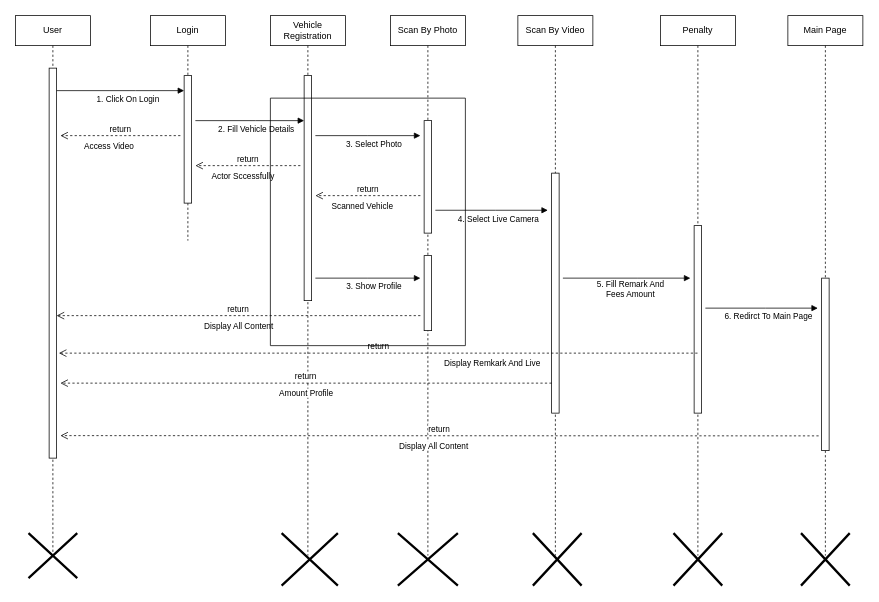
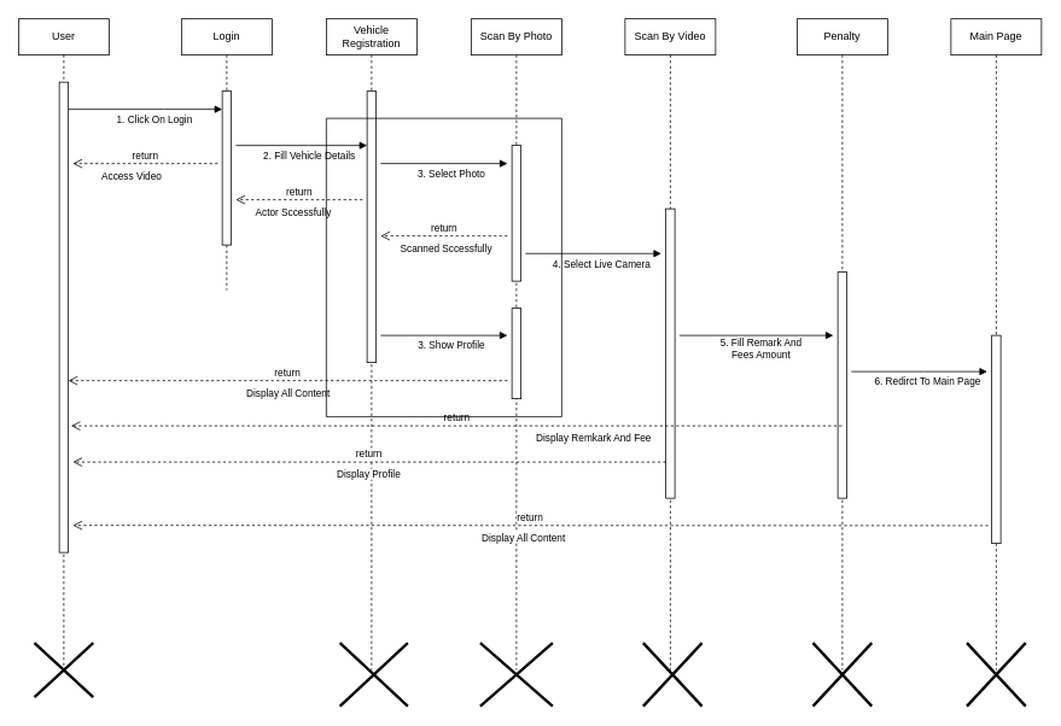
  <mxCell id="0" />
  <mxCell id="1" parent="0" />
  <mxCell id="2" value="User" style="shape=umlLifeline;perimeter=lifelinePerimeter;whiteSpace=wrap;html=1;container=0;dropTarget=0;collapsible=0;recursiveResize=0;outlineConnect=0;portConstraint=eastwest;newEdgeStyle={&quot;edgeStyle&quot;:&quot;elbowEdgeStyle&quot;,&quot;elbow&quot;:&quot;vertical&quot;,&quot;curved&quot;:0,&quot;rounded&quot;:0};" parent="1" vertex="1"><mxGeometry x="20" y="20" width="100" height="720" as="geometry" /></mxCell>
  <mxCell id="3" value="" style="html=1;points=[];perimeter=orthogonalPerimeter;outlineConnect=0;targetShapes=umlLifeline;portConstraint=eastwest;newEdgeStyle={&quot;edgeStyle&quot;:&quot;elbowEdgeStyle&quot;,&quot;elbow&quot;:&quot;vertical&quot;,&quot;curved&quot;:0,&quot;rounded&quot;:0};" parent="2" vertex="1"><mxGeometry x="45" y="70" width="10" height="520" as="geometry" /></mxCell>
  <mxCell id="4" value="Login" style="shape=umlLifeline;perimeter=lifelinePerimeter;whiteSpace=wrap;html=1;container=0;dropTarget=0;collapsible=0;recursiveResize=0;outlineConnect=0;portConstraint=eastwest;newEdgeStyle={&quot;edgeStyle&quot;:&quot;elbowEdgeStyle&quot;,&quot;elbow&quot;:&quot;vertical&quot;,&quot;curved&quot;:0,&quot;rounded&quot;:0};" parent="1" vertex="1"><mxGeometry x="200" y="20" width="100" height="300" as="geometry" /></mxCell>
  <mxCell id="5" value="" style="html=1;points=[];perimeter=orthogonalPerimeter;outlineConnect=0;targetShapes=umlLifeline;portConstraint=eastwest;newEdgeStyle={&quot;edgeStyle&quot;:&quot;elbowEdgeStyle&quot;,&quot;elbow&quot;:&quot;vertical&quot;,&quot;curved&quot;:0,&quot;rounded&quot;:0};" parent="4" vertex="1"><mxGeometry x="45" y="80" width="10" height="170" as="geometry" /></mxCell>
  <mxCell id="6" value="1. Click On Login" style="html=1;verticalAlign=bottom;endArrow=block;edgeStyle=elbowEdgeStyle;elbow=vertical;curved=0;rounded=0;" parent="1" source="3" target="5" edge="1"><mxGeometry x="0.118" y="-20" relative="1" as="geometry"><mxPoint x="175" y="110" as="sourcePoint" /><Array as="points"><mxPoint x="180" y="120" /></Array><mxPoint as="offset" /></mxGeometry></mxCell>
  <mxCell id="7" value="Vehicle&lt;br&gt;Registration" style="shape=umlLifeline;perimeter=lifelinePerimeter;whiteSpace=wrap;html=1;container=0;dropTarget=0;collapsible=0;recursiveResize=0;outlineConnect=0;portConstraint=eastwest;newEdgeStyle={&quot;edgeStyle&quot;:&quot;elbowEdgeStyle&quot;,&quot;elbow&quot;:&quot;vertical&quot;,&quot;curved&quot;:0,&quot;rounded&quot;:0};" vertex="1" parent="1"><mxGeometry x="360" y="20" width="100" height="720" as="geometry" /></mxCell>
  <mxCell id="8" value="" style="html=1;points=[];perimeter=orthogonalPerimeter;outlineConnect=0;targetShapes=umlLifeline;portConstraint=eastwest;newEdgeStyle={&quot;edgeStyle&quot;:&quot;elbowEdgeStyle&quot;,&quot;elbow&quot;:&quot;vertical&quot;,&quot;curved&quot;:0,&quot;rounded&quot;:0};" vertex="1" parent="7"><mxGeometry x="45" y="80" width="10" height="300" as="geometry" /></mxCell>
  <mxCell id="9" value="" style="shape=umlDestroy;whiteSpace=wrap;html=1;strokeWidth=3;targetShapes=umlLifeline;" vertex="1" parent="7"><mxGeometry x="15" y="690" width="75" height="70" as="geometry" /></mxCell>
  <mxCell id="10" value="Scan By Photo" style="shape=umlLifeline;perimeter=lifelinePerimeter;whiteSpace=wrap;html=1;container=0;dropTarget=0;collapsible=0;recursiveResize=0;outlineConnect=0;portConstraint=eastwest;newEdgeStyle={&quot;edgeStyle&quot;:&quot;elbowEdgeStyle&quot;,&quot;elbow&quot;:&quot;vertical&quot;,&quot;curved&quot;:0,&quot;rounded&quot;:0};" vertex="1" parent="1"><mxGeometry x="520" y="20" width="100" height="720" as="geometry" /></mxCell>
  <mxCell id="11" value="" style="html=1;points=[];perimeter=orthogonalPerimeter;outlineConnect=0;targetShapes=umlLifeline;portConstraint=eastwest;newEdgeStyle={&quot;edgeStyle&quot;:&quot;elbowEdgeStyle&quot;,&quot;elbow&quot;:&quot;vertical&quot;,&quot;curved&quot;:0,&quot;rounded&quot;:0};" vertex="1" parent="10"><mxGeometry x="45" y="140" width="10" height="150" as="geometry" /></mxCell>
  <mxCell id="12" value="" style="shape=umlDestroy;whiteSpace=wrap;html=1;strokeWidth=3;targetShapes=umlLifeline;" vertex="1" parent="10"><mxGeometry x="10" y="690" width="80" height="70" as="geometry" /></mxCell>
  <mxCell id="13" value="Scan By Video" style="shape=umlLifeline;perimeter=lifelinePerimeter;whiteSpace=wrap;html=1;container=0;dropTarget=0;collapsible=0;recursiveResize=0;outlineConnect=0;portConstraint=eastwest;newEdgeStyle={&quot;edgeStyle&quot;:&quot;elbowEdgeStyle&quot;,&quot;elbow&quot;:&quot;vertical&quot;,&quot;curved&quot;:0,&quot;rounded&quot;:0};" vertex="1" parent="1"><mxGeometry x="690" y="20" width="100" height="720" as="geometry" /></mxCell>
  <mxCell id="14" value="" style="html=1;points=[];perimeter=orthogonalPerimeter;outlineConnect=0;targetShapes=umlLifeline;portConstraint=eastwest;newEdgeStyle={&quot;edgeStyle&quot;:&quot;elbowEdgeStyle&quot;,&quot;elbow&quot;:&quot;vertical&quot;,&quot;curved&quot;:0,&quot;rounded&quot;:0};" vertex="1" parent="13"><mxGeometry x="45" y="210" width="10" height="320" as="geometry" /></mxCell>
  <mxCell id="15" value="Penalty" style="shape=umlLifeline;perimeter=lifelinePerimeter;whiteSpace=wrap;html=1;container=0;dropTarget=0;collapsible=0;recursiveResize=0;outlineConnect=0;portConstraint=eastwest;newEdgeStyle={&quot;edgeStyle&quot;:&quot;elbowEdgeStyle&quot;,&quot;elbow&quot;:&quot;vertical&quot;,&quot;curved&quot;:0,&quot;rounded&quot;:0};" vertex="1" parent="1"><mxGeometry x="880" y="20" width="100" height="720" as="geometry" /></mxCell>
  <mxCell id="16" value="" style="html=1;points=[];perimeter=orthogonalPerimeter;outlineConnect=0;targetShapes=umlLifeline;portConstraint=eastwest;newEdgeStyle={&quot;edgeStyle&quot;:&quot;elbowEdgeStyle&quot;,&quot;elbow&quot;:&quot;vertical&quot;,&quot;curved&quot;:0,&quot;rounded&quot;:0};" vertex="1" parent="15"><mxGeometry x="45" y="280" width="10" height="250" as="geometry" /></mxCell>
  <mxCell id="17" value="Main Page" style="shape=umlLifeline;perimeter=lifelinePerimeter;whiteSpace=wrap;html=1;container=0;dropTarget=0;collapsible=0;recursiveResize=0;outlineConnect=0;portConstraint=eastwest;newEdgeStyle={&quot;edgeStyle&quot;:&quot;elbowEdgeStyle&quot;,&quot;elbow&quot;:&quot;vertical&quot;,&quot;curved&quot;:0,&quot;rounded&quot;:0};" vertex="1" parent="1"><mxGeometry x="1050" y="20" width="100" height="720" as="geometry" /></mxCell>
  <mxCell id="18" value="" style="html=1;points=[];perimeter=orthogonalPerimeter;outlineConnect=0;targetShapes=umlLifeline;portConstraint=eastwest;newEdgeStyle={&quot;edgeStyle&quot;:&quot;elbowEdgeStyle&quot;,&quot;elbow&quot;:&quot;vertical&quot;,&quot;curved&quot;:0,&quot;rounded&quot;:0};" vertex="1" parent="17"><mxGeometry x="45" y="350" width="10" height="230" as="geometry" /></mxCell>
  <mxCell id="19" value="2. Fill Vehicle Details" style="html=1;verticalAlign=bottom;endArrow=block;edgeStyle=elbowEdgeStyle;elbow=vertical;curved=0;rounded=0;" edge="1" parent="1"><mxGeometry x="0.118" y="-20" relative="1" as="geometry"><mxPoint x="260" y="160" as="sourcePoint" /><Array as="points"><mxPoint x="340" y="160" /></Array><mxPoint x="405" y="160" as="targetPoint" /><mxPoint as="offset" /></mxGeometry></mxCell>
  <mxCell id="20" value="return" style="html=1;verticalAlign=bottom;endArrow=open;dashed=1;endSize=8;edgeStyle=elbowEdgeStyle;elbow=vertical;curved=0;rounded=0;" edge="1" parent="1"><mxGeometry relative="1" as="geometry"><mxPoint x="240" y="180" as="sourcePoint" /><mxPoint x="80" y="180" as="targetPoint" /></mxGeometry></mxCell>
  <mxCell id="21" value="&lt;div style=&quot;text-align: center;&quot;&gt;&lt;span style=&quot;font-size: 11px; background-color: rgb(255, 255, 255);&quot;&gt;Access Video&lt;/span&gt;&lt;/div&gt;" style="text;whiteSpace=wrap;html=1;" vertex="1" parent="1"><mxGeometry x="110" y="180" width="90" height="30" as="geometry" /></mxCell>
  <mxCell id="22" value="return" style="html=1;verticalAlign=bottom;endArrow=open;dashed=1;endSize=8;edgeStyle=elbowEdgeStyle;elbow=vertical;curved=0;rounded=0;" edge="1" parent="1"><mxGeometry relative="1" as="geometry"><mxPoint x="400" y="220" as="sourcePoint" /><mxPoint x="260" y="220" as="targetPoint" /></mxGeometry></mxCell>
  <mxCell id="23" value="&lt;div style=&quot;text-align: center;&quot;&gt;&lt;span style=&quot;font-size: 11px; background-color: rgb(255, 255, 255);&quot;&gt;Actor Sccessfully&lt;/span&gt;&lt;/div&gt;" style="text;whiteSpace=wrap;html=1;" vertex="1" parent="1"><mxGeometry x="280" y="220" width="110" height="40" as="geometry" /></mxCell>
  <mxCell id="24" value="3. Select Photo" style="html=1;verticalAlign=bottom;endArrow=block;edgeStyle=elbowEdgeStyle;elbow=vertical;curved=0;rounded=0;" edge="1" parent="1"><mxGeometry x="0.118" y="-20" relative="1" as="geometry"><mxPoint x="420" y="180" as="sourcePoint" /><Array as="points"><mxPoint x="490" y="180" /></Array><mxPoint x="560" y="180" as="targetPoint" /><mxPoint as="offset" /></mxGeometry></mxCell>
  <mxCell id="25" value="return" style="html=1;verticalAlign=bottom;endArrow=open;dashed=1;endSize=8;edgeStyle=elbowEdgeStyle;elbow=vertical;curved=0;rounded=0;" edge="1" parent="1"><mxGeometry relative="1" as="geometry"><mxPoint x="560" y="260" as="sourcePoint" /><mxPoint x="420" y="260.05" as="targetPoint" /></mxGeometry></mxCell>
- <mxCell id="26" value="&lt;div style=&quot;text-align: center;&quot;&gt;&lt;span style=&quot;font-size: 11px; background-color: rgb(255, 255, 255);&quot;&gt;Scanned Vehicle&lt;/span&gt;&lt;/div&gt;" style="text;whiteSpace=wrap;html=1;" vertex="1" parent="1"><mxGeometry x="440" y="260" width="110" height="40" as="geometry" /></mxCell>
+ <mxCell id="26" value="&lt;div style=&quot;text-align: center;&quot;&gt;&lt;span style=&quot;font-size: 11px; background-color: rgb(255, 255, 255);&quot;&gt;Scanned Sccessfully&lt;/span&gt;&lt;/div&gt;" style="text;whiteSpace=wrap;html=1;" vertex="1" parent="1"><mxGeometry x="440" y="260" width="110" height="40" as="geometry" /></mxCell>
  <mxCell id="27" value="" style="html=1;points=[];perimeter=orthogonalPerimeter;outlineConnect=0;targetShapes=umlLifeline;portConstraint=eastwest;newEdgeStyle={&quot;edgeStyle&quot;:&quot;elbowEdgeStyle&quot;,&quot;elbow&quot;:&quot;vertical&quot;,&quot;curved&quot;:0,&quot;rounded&quot;:0};" vertex="1" parent="1"><mxGeometry x="565" y="340" width="10" height="100" as="geometry" /></mxCell>
  <mxCell id="28" value="3. Show Profile" style="html=1;verticalAlign=bottom;endArrow=block;edgeStyle=elbowEdgeStyle;elbow=vertical;curved=0;rounded=0;" edge="1" parent="1"><mxGeometry x="0.118" y="-20" relative="1" as="geometry"><mxPoint x="420" y="370" as="sourcePoint" /><Array as="points"><mxPoint x="490" y="370" /></Array><mxPoint x="560" y="370" as="targetPoint" /><mxPoint as="offset" /></mxGeometry></mxCell>
  <mxCell id="29" value="return" style="html=1;verticalAlign=bottom;endArrow=open;dashed=1;endSize=8;edgeStyle=elbowEdgeStyle;elbow=vertical;curved=0;rounded=0;" edge="1" parent="1"><mxGeometry relative="1" as="geometry"><mxPoint x="560" y="420" as="sourcePoint" /><mxPoint x="75" y="420.43" as="targetPoint" /></mxGeometry></mxCell>
  <mxCell id="30" value="&lt;div style=&quot;text-align: center;&quot;&gt;&lt;span style=&quot;font-size: 11px; background-color: rgb(255, 255, 255);&quot;&gt;Display All Content&lt;/span&gt;&lt;/div&gt;" style="text;whiteSpace=wrap;html=1;" vertex="1" parent="1"><mxGeometry x="270" y="420" width="110" height="40" as="geometry" /></mxCell>
  <mxCell id="31" value="4. Select Live Camera" style="html=1;verticalAlign=bottom;endArrow=block;edgeStyle=elbowEdgeStyle;elbow=vertical;curved=0;rounded=0;" edge="1" parent="1"><mxGeometry x="0.118" y="-20" relative="1" as="geometry"><mxPoint x="580" y="279.52" as="sourcePoint" /><Array as="points"><mxPoint x="660" y="279.52" /></Array><mxPoint x="730" y="279.52" as="targetPoint" /><mxPoint as="offset" /></mxGeometry></mxCell>
  <mxCell id="32" value="return" style="html=1;verticalAlign=bottom;endArrow=open;dashed=1;endSize=8;edgeStyle=elbowEdgeStyle;elbow=vertical;curved=0;rounded=0;" edge="1" parent="1"><mxGeometry relative="1" as="geometry"><mxPoint x="735" y="510" as="sourcePoint" /><mxPoint x="80" y="510" as="targetPoint" /></mxGeometry></mxCell>
- <mxCell id="33" value="&lt;div style=&quot;text-align: center;&quot;&gt;&lt;span style=&quot;font-size: 11px; background-color: rgb(255, 255, 255);&quot;&gt;Amount Profile&lt;/span&gt;&lt;/div&gt;" style="text;whiteSpace=wrap;html=1;" vertex="1" parent="1"><mxGeometry x="370" y="510" width="110" height="40" as="geometry" /></mxCell>
+ <mxCell id="33" value="&lt;div style=&quot;text-align: center;&quot;&gt;&lt;span style=&quot;font-size: 11px; background-color: rgb(255, 255, 255);&quot;&gt;Display Profile&lt;/span&gt;&lt;/div&gt;" style="text;whiteSpace=wrap;html=1;" vertex="1" parent="1"><mxGeometry x="370" y="510" width="110" height="40" as="geometry" /></mxCell>
  <mxCell id="34" value="5. Fill Remark And &lt;br&gt;Fees Amount" style="html=1;verticalAlign=bottom;endArrow=block;edgeStyle=elbowEdgeStyle;elbow=vertical;curved=0;rounded=0;" edge="1" parent="1"><mxGeometry x="0.059" y="-30" relative="1" as="geometry"><mxPoint x="750" y="370" as="sourcePoint" /><Array as="points"><mxPoint x="850" y="370" /><mxPoint x="830" y="370" /></Array><mxPoint x="920" y="370" as="targetPoint" /><mxPoint as="offset" /></mxGeometry></mxCell>
  <mxCell id="35" value="return" style="html=1;verticalAlign=bottom;endArrow=open;dashed=1;endSize=8;edgeStyle=elbowEdgeStyle;elbow=vertical;curved=0;rounded=0;" edge="1" parent="1" source="15"><mxGeometry relative="1" as="geometry"><mxPoint x="733" y="470.33" as="sourcePoint" /><mxPoint x="78" y="470.33" as="targetPoint" /></mxGeometry></mxCell>
- <mxCell id="36" value="&lt;div style=&quot;text-align: center;&quot;&gt;&lt;span style=&quot;font-size: 11px; background-color: rgb(255, 255, 255);&quot;&gt;Display Remkark And Live&lt;/span&gt;&lt;/div&gt;" style="text;whiteSpace=wrap;html=1;" vertex="1" parent="1"><mxGeometry x="590" y="470" width="150" height="40" as="geometry" /></mxCell>
+ <mxCell id="36" value="&lt;div style=&quot;text-align: center;&quot;&gt;&lt;span style=&quot;font-size: 11px; background-color: rgb(255, 255, 255);&quot;&gt;Display Remkark And Fee&lt;/span&gt;&lt;/div&gt;" style="text;whiteSpace=wrap;html=1;" vertex="1" parent="1"><mxGeometry x="590" y="470" width="150" height="40" as="geometry" /></mxCell>
  <mxCell id="37" value="6. Redirct To Main Page" style="html=1;verticalAlign=bottom;endArrow=block;edgeStyle=elbowEdgeStyle;elbow=vertical;curved=0;rounded=0;" edge="1" parent="1"><mxGeometry x="0.118" y="-20" relative="1" as="geometry"><mxPoint x="940" y="410" as="sourcePoint" /><Array as="points"><mxPoint x="1020" y="410" /></Array><mxPoint x="1090" y="410" as="targetPoint" /><mxPoint as="offset" /></mxGeometry></mxCell>
  <mxCell id="38" value="return" style="html=1;verticalAlign=bottom;endArrow=open;dashed=1;endSize=8;edgeStyle=elbowEdgeStyle;elbow=vertical;curved=0;rounded=0;" edge="1" parent="1"><mxGeometry relative="1" as="geometry"><mxPoint x="1091" y="580.33" as="sourcePoint" /><mxPoint x="80" y="580" as="targetPoint" /></mxGeometry></mxCell>
  <mxCell id="39" value="&lt;div style=&quot;text-align: center;&quot;&gt;&lt;span style=&quot;font-size: 11px; background-color: rgb(255, 255, 255);&quot;&gt;Display All Content&lt;/span&gt;&lt;/div&gt;" style="text;whiteSpace=wrap;html=1;" vertex="1" parent="1"><mxGeometry x="530" y="580" width="110" height="40" as="geometry" /></mxCell>
  <mxCell id="40" value="" style="swimlane;startSize=0;" vertex="1" parent="1"><mxGeometry x="360" y="130" width="260" height="330" as="geometry" /></mxCell>
  <mxCell id="41" value="" style="shape=umlDestroy;whiteSpace=wrap;html=1;strokeWidth=3;targetShapes=umlLifeline;" vertex="1" parent="1"><mxGeometry x="37.5" y="710" width="65" height="60" as="geometry" /></mxCell>
  <mxCell id="42" value="" style="shape=umlDestroy;whiteSpace=wrap;html=1;strokeWidth=3;targetShapes=umlLifeline;" vertex="1" parent="1"><mxGeometry x="710" y="710" width="65" height="70" as="geometry" /></mxCell>
  <mxCell id="43" value="" style="shape=umlDestroy;whiteSpace=wrap;html=1;strokeWidth=3;targetShapes=umlLifeline;" vertex="1" parent="1"><mxGeometry x="897.5" y="710" width="65" height="70" as="geometry" /></mxCell>
  <mxCell id="44" value="" style="shape=umlDestroy;whiteSpace=wrap;html=1;strokeWidth=3;targetShapes=umlLifeline;" vertex="1" parent="1"><mxGeometry x="1067.5" y="710" width="65" height="70" as="geometry" /></mxCell>
